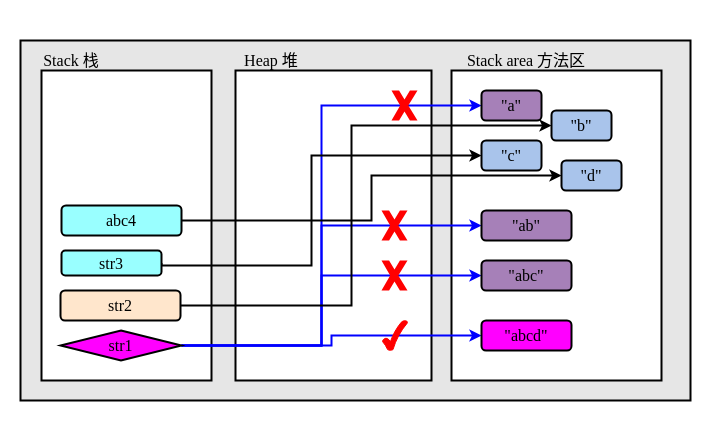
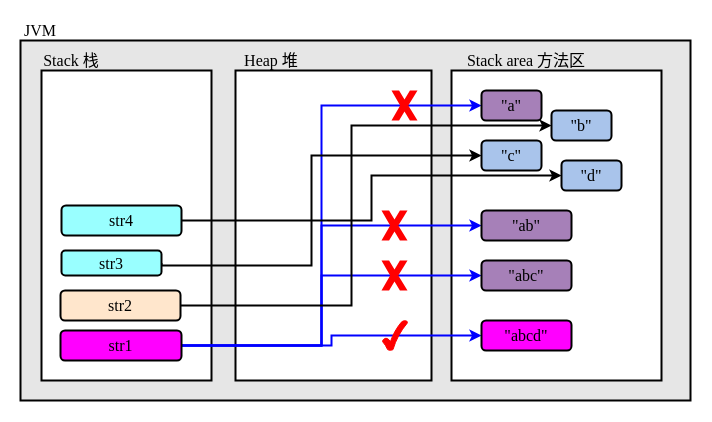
  <mxCell id="0" />
  <mxCell id="1" parent="0" />
  <mxCell id="2" value="" style="rounded=0;whiteSpace=wrap;html=1;strokeWidth=2;fillColor=#E6E6E6;" vertex="1" parent="1"><mxGeometry x="20" y="40" width="670" height="360" as="geometry" /></mxCell>
  <mxCell id="3" value="" style="rounded=0;whiteSpace=wrap;html=1;strokeWidth=2;" vertex="1" parent="1"><mxGeometry x="41" y="70" width="170" height="310" as="geometry" /></mxCell>
  <mxCell id="4" value="" style="rounded=0;whiteSpace=wrap;html=1;strokeWidth=2;" vertex="1" parent="1"><mxGeometry x="235" y="70" width="196" height="310" as="geometry" /></mxCell>
  <mxCell id="5" value="" style="rounded=0;whiteSpace=wrap;html=1;strokeWidth=2;" vertex="1" parent="1"><mxGeometry x="451" y="70" width="210" height="310" as="geometry" /></mxCell>
  <mxCell id="6" value="Stack 栈" style="text;html=1;strokeColor=none;fillColor=none;align=center;verticalAlign=middle;whiteSpace=wrap;rounded=0;fontSize=16;fontFamily=Comic Sans MS;" vertex="1" parent="1"><mxGeometry x="31" y="50" width="80" height="20" as="geometry" /></mxCell>
  <mxCell id="7" value="Heap 堆&lt;span style=&quot;color: rgba(0 , 0 , 0 , 0) ; font-family: monospace ; font-size: 0px&quot;&gt;%3CmxGraphModel%3E%3Croot%3E%3CmxCell%20id%3D%220%22%2F%3E%3CmxCell%20id%3D%221%22%20parent%3D%220%22%2F%3E%3CmxCell%20id%3D%222%22%20value%3D%22Stack%20%E6%A0%88%22%20style%3D%22text%3Bhtml%3D1%3BstrokeColor%3Dnone%3BfillColor%3Dnone%3Balign%3Dcenter%3BverticalAlign%3Dmiddle%3BwhiteSpace%3Dwrap%3Brounded%3D0%3BfontSize%3D16%3BfontFamily%3DComic%20Sans%20MS%3B%22%20vertex%3D%221%22%20parent%3D%221%22%3E%3CmxGeometry%20x%3D%2290%22%20y%3D%22210%22%20width%3D%2280%22%20height%3D%2220%22%20as%3D%22geometry%22%2F%3E%3C%2FmxCell%3E%3C%2Froot%3E%3C%2FmxGraphModel%3E&lt;/span&gt;" style="text;html=1;strokeColor=none;fillColor=none;align=center;verticalAlign=middle;whiteSpace=wrap;rounded=0;fontSize=16;fontFamily=Comic Sans MS;" vertex="1" parent="1"><mxGeometry x="231" y="50" width="80" height="20" as="geometry" /></mxCell>
  <mxCell id="8" value="Stack area 方法区" style="text;html=1;strokeColor=none;fillColor=none;align=center;verticalAlign=middle;whiteSpace=wrap;rounded=0;fontSize=16;fontFamily=Comic Sans MS;" vertex="1" parent="1"><mxGeometry x="441" y="50" width="170" height="20" as="geometry" /></mxCell>
+ <mxCell id="9" value="JVM" style="text;html=1;strokeColor=none;fillColor=none;align=center;verticalAlign=middle;whiteSpace=wrap;rounded=0;fontFamily=Comic Sans MS;fontSize=16;" vertex="1" parent="1"><mxGeometry x="20" y="20" width="40" height="20" as="geometry" /></mxCell>
  <mxCell id="10" style="edgeStyle=orthogonalEdgeStyle;rounded=0;orthogonalLoop=1;jettySize=auto;html=1;exitX=1;exitY=0.5;exitDx=0;exitDy=0;entryX=0;entryY=0.5;entryDx=0;entryDy=0;fontFamily=Comic Sans MS;fontSize=16;strokeWidth=2;strokeColor=#0000FF;" edge="1" parent="1" source="14" target="21"><mxGeometry relative="1" as="geometry"><Array as="points"><mxPoint x="321" y="345" /><mxPoint x="321" y="105" /></Array></mxGeometry></mxCell>
  <mxCell id="11" style="edgeStyle=orthogonalEdgeStyle;rounded=0;orthogonalLoop=1;jettySize=auto;html=1;exitX=1;exitY=0.5;exitDx=0;exitDy=0;entryX=0;entryY=0.5;entryDx=0;entryDy=0;fontFamily=Comic Sans MS;fontSize=16;strokeWidth=2;strokeColor=#0000FF;" edge="1" parent="1" source="14" target="25"><mxGeometry relative="1" as="geometry"><Array as="points"><mxPoint x="321" y="345" /><mxPoint x="321" y="225" /></Array></mxGeometry></mxCell>
  <mxCell id="12" style="edgeStyle=orthogonalEdgeStyle;rounded=0;orthogonalLoop=1;jettySize=auto;html=1;exitX=1;exitY=0.5;exitDx=0;exitDy=0;entryX=0;entryY=0.5;entryDx=0;entryDy=0;fontFamily=Comic Sans MS;fontSize=16;strokeWidth=2;strokeColor=#0000FF;" edge="1" parent="1" source="14" target="26"><mxGeometry relative="1" as="geometry"><Array as="points"><mxPoint x="321" y="345" /><mxPoint x="321" y="275" /></Array></mxGeometry></mxCell>
  <mxCell id="13" style="edgeStyle=orthogonalEdgeStyle;rounded=0;orthogonalLoop=1;jettySize=auto;html=1;exitX=1;exitY=0.5;exitDx=0;exitDy=0;fontFamily=Comic Sans MS;fontSize=16;strokeWidth=2;strokeColor=#0000FF;" edge="1" parent="1" source="14" target="27"><mxGeometry relative="1" as="geometry" /></mxCell>
- <mxCell id="14" value="str1" style="rhombus;whiteSpace=wrap;html=1;fontFamily=Comic Sans MS;fontSize=16;strokeWidth=2;fillColor=#FF00FF;" vertex="1" parent="1"><mxGeometry x="60" y="330" width="121" height="30" as="geometry" /></mxCell>
+ <mxCell id="14" value="str1" style="rounded=1;whiteSpace=wrap;html=1;fontFamily=Comic Sans MS;fontSize=16;strokeWidth=2;fillColor=#FF00FF;" vertex="1" parent="1"><mxGeometry x="60" y="330" width="121" height="30" as="geometry" /></mxCell>
  <mxCell id="15" style="edgeStyle=orthogonalEdgeStyle;rounded=0;orthogonalLoop=1;jettySize=auto;html=1;exitX=1;exitY=0.5;exitDx=0;exitDy=0;entryX=0;entryY=0.5;entryDx=0;entryDy=0;fontFamily=Comic Sans MS;fontSize=16;strokeWidth=2;" edge="1" parent="1" source="16" target="22"><mxGeometry relative="1" as="geometry"><Array as="points"><mxPoint x="351" y="305" /><mxPoint x="351" y="125" /></Array></mxGeometry></mxCell>
  <mxCell id="16" value="str2" style="rounded=1;whiteSpace=wrap;html=1;fontFamily=Comic Sans MS;fontSize=16;strokeWidth=2;fillColor=#ffe6cc;" vertex="1" parent="1"><mxGeometry x="60" y="290" width="120" height="30" as="geometry" /></mxCell>
  <mxCell id="17" style="edgeStyle=orthogonalEdgeStyle;rounded=0;orthogonalLoop=1;jettySize=auto;html=1;exitX=1;exitY=0.5;exitDx=0;exitDy=0;entryX=0;entryY=0.5;entryDx=0;entryDy=0;fontFamily=Comic Sans MS;fontSize=16;strokeWidth=2;" edge="1" parent="1" source="18" target="23"><mxGeometry relative="1" as="geometry"><Array as="points"><mxPoint x="311" y="265" /><mxPoint x="311" y="155" /></Array></mxGeometry></mxCell>
  <mxCell id="18" value="str3" style="rounded=1;whiteSpace=wrap;html=1;fontFamily=Comic Sans MS;fontSize=16;strokeWidth=2;fillColor=#99FFFF;" vertex="1" parent="1"><mxGeometry x="61" y="250" width="100" height="25" as="geometry" /></mxCell>
  <mxCell id="19" style="edgeStyle=orthogonalEdgeStyle;rounded=0;orthogonalLoop=1;jettySize=auto;html=1;exitX=1;exitY=0.5;exitDx=0;exitDy=0;entryX=0;entryY=0.5;entryDx=0;entryDy=0;fontFamily=Comic Sans MS;fontSize=16;strokeWidth=2;" edge="1" parent="1" source="20" target="24"><mxGeometry relative="1" as="geometry" /></mxCell>
- <mxCell id="20" value="abc4" style="rounded=1;whiteSpace=wrap;html=1;fontFamily=Comic Sans MS;fontSize=16;strokeWidth=2;fillColor=#99FFFF;" vertex="1" parent="1"><mxGeometry x="61" y="205" width="120" height="30" as="geometry" /></mxCell>
+ <mxCell id="20" value="str4" style="rounded=1;whiteSpace=wrap;html=1;fontFamily=Comic Sans MS;fontSize=16;strokeWidth=2;fillColor=#99FFFF;" vertex="1" parent="1"><mxGeometry x="61" y="205" width="120" height="30" as="geometry" /></mxCell>
  <mxCell id="21" value="&quot;a&quot;" style="rounded=1;whiteSpace=wrap;html=1;fontFamily=Comic Sans MS;fontSize=16;strokeWidth=2;fillColor=#A680B8;" vertex="1" parent="1"><mxGeometry x="481" y="90" width="60" height="30" as="geometry" /></mxCell>
  <mxCell id="22" value="&quot;b&quot;" style="rounded=1;whiteSpace=wrap;html=1;fontFamily=Comic Sans MS;fontSize=16;strokeWidth=2;fillColor=#A9C4EB;" vertex="1" parent="1"><mxGeometry x="551" y="110" width="60" height="30" as="geometry" /></mxCell>
  <mxCell id="23" value="&quot;c&quot;" style="rounded=1;whiteSpace=wrap;html=1;fontFamily=Comic Sans MS;fontSize=16;strokeWidth=2;fillColor=#A9C4EB;" vertex="1" parent="1"><mxGeometry x="481" y="140" width="60" height="30" as="geometry" /></mxCell>
  <mxCell id="24" value="&quot;d&quot;" style="rounded=1;whiteSpace=wrap;html=1;fontFamily=Comic Sans MS;fontSize=16;strokeWidth=2;fillColor=#A9C4EB;" vertex="1" parent="1"><mxGeometry x="561" y="160" width="60" height="30" as="geometry" /></mxCell>
  <mxCell id="25" value="&quot;ab&quot;" style="rounded=1;whiteSpace=wrap;html=1;fontFamily=Comic Sans MS;fontSize=16;strokeWidth=2;fillColor=#A680B8;" vertex="1" parent="1"><mxGeometry x="481" y="210" width="90" height="30" as="geometry" /></mxCell>
  <mxCell id="26" value="&quot;abc&quot;" style="rounded=1;whiteSpace=wrap;html=1;fontFamily=Comic Sans MS;fontSize=16;strokeWidth=2;fillColor=#A680B8;" vertex="1" parent="1"><mxGeometry x="481" y="260" width="90" height="30" as="geometry" /></mxCell>
  <mxCell id="27" value="&quot;abcd&quot;" style="rounded=1;whiteSpace=wrap;html=1;fontFamily=Comic Sans MS;fontSize=16;strokeWidth=2;fillColor=#FF00FF;" vertex="1" parent="1"><mxGeometry x="481" y="320" width="90" height="30" as="geometry" /></mxCell>
  <mxCell id="28" value="" style="verticalLabelPosition=bottom;verticalAlign=top;html=1;shape=mxgraph.basic.x;fontFamily=Comic Sans MS;fontSize=16;strokeWidth=1;strokeColor=none;fillColor=#FF0000;" vertex="1" parent="1"><mxGeometry x="391" y="90" width="26" height="30" as="geometry" /></mxCell>
  <mxCell id="29" value="" style="verticalLabelPosition=bottom;verticalAlign=top;html=1;shape=mxgraph.basic.x;fontFamily=Comic Sans MS;fontSize=16;strokeWidth=1;strokeColor=none;fillColor=#FF0000;" vertex="1" parent="1"><mxGeometry x="381" y="210" width="26" height="30" as="geometry" /></mxCell>
  <mxCell id="30" value="" style="verticalLabelPosition=bottom;verticalAlign=top;html=1;shape=mxgraph.basic.x;fontFamily=Comic Sans MS;fontSize=16;strokeWidth=1;strokeColor=none;fillColor=#FF0000;" vertex="1" parent="1"><mxGeometry x="381" y="260" width="26" height="30" as="geometry" /></mxCell>
  <mxCell id="31" value="" style="verticalLabelPosition=bottom;verticalAlign=top;html=1;shape=mxgraph.basic.tick;sketch=0;fontFamily=Comic Sans MS;fontSize=16;strokeColor=#FF0000;strokeWidth=1;fillColor=#FF0000;" vertex="1" parent="1"><mxGeometry x="382" y="320" width="25" height="30" as="geometry" /></mxCell>
